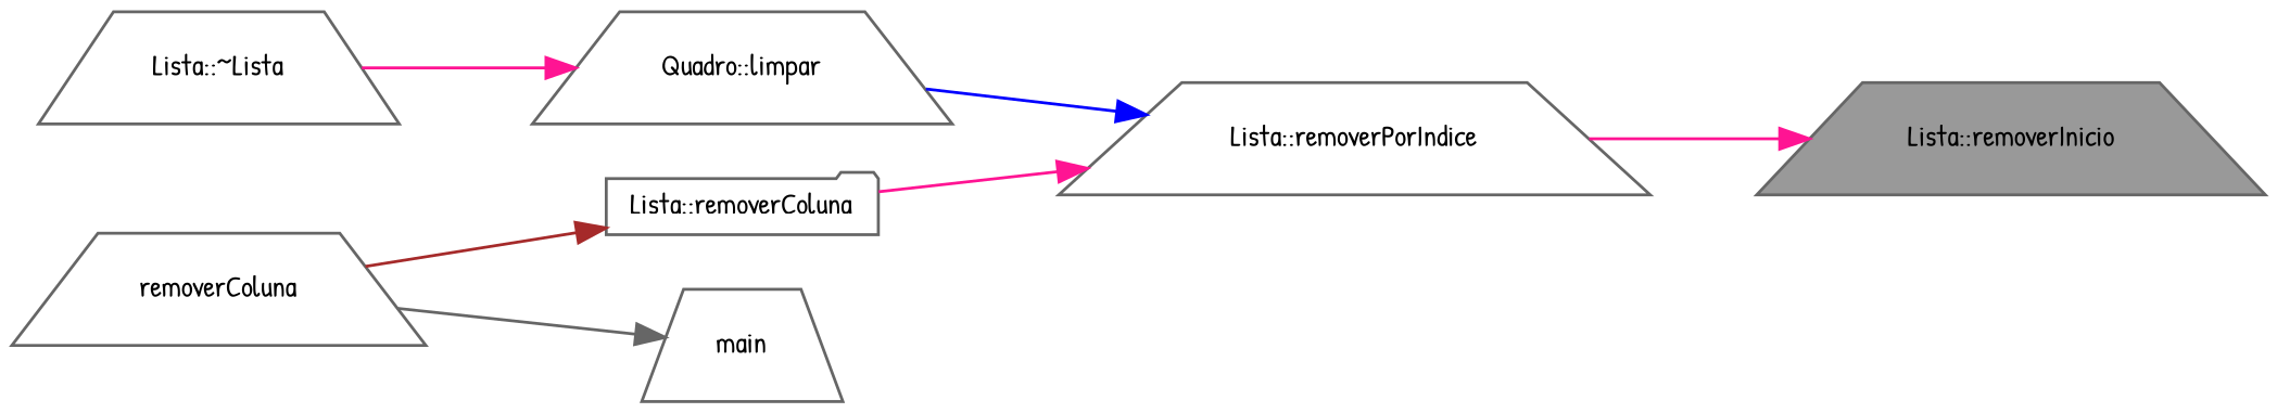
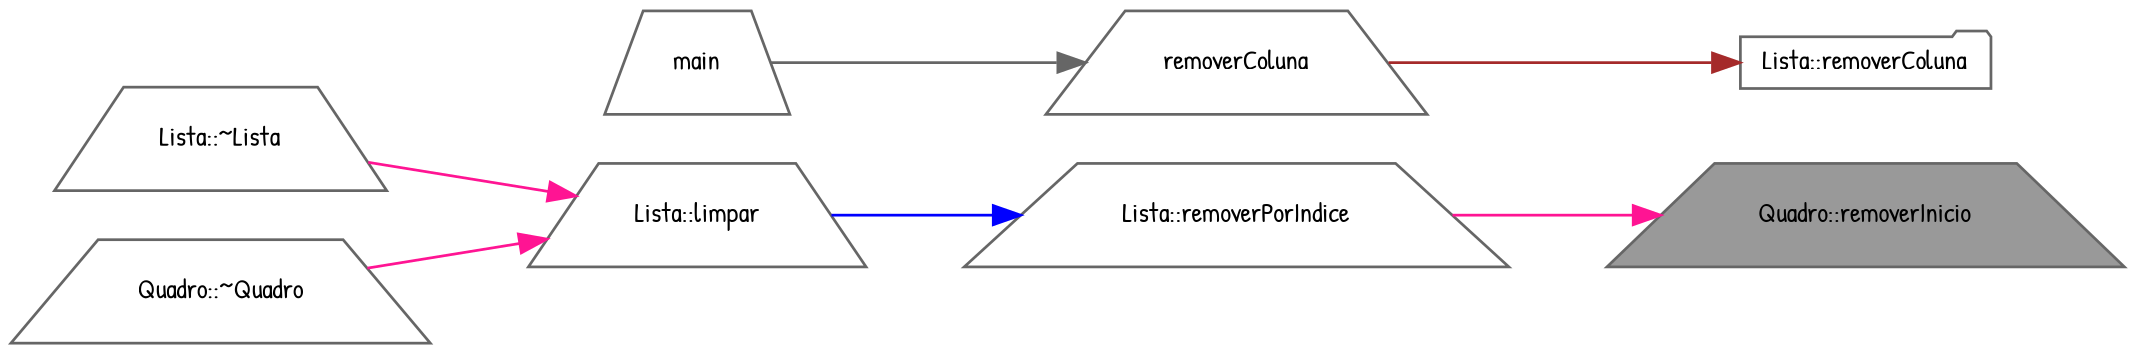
  digraph {
    fontname="Patrick Hand"
    rankdir=RL
    node [color=grey40 fillcolor=white fontname="Patrick Hand" fontsize=10 shape=trapezium style=filled]
    edge [color=deeppink dir=back fontname="Patrick Hand" fontsize=10 labelfontname=Helvetica labelfontsize=10 style=solid]
-   n1 [color=gray40 fillcolor=grey60 fontcolor=black height=0.2 label="Lista::removerInicio" width=0.4]
+   n1 [color=gray40 fillcolor=grey60 fontcolor=black height=0.2 label="Quadro::removerInicio" width=0.4]
    n2 [height=0.2 label="Lista::removerPorIndice" width=0.4]
-   n3 [height=0.2 label="Quadro::limpar" width=0.4]
+   n3 [height=0.2 label="Lista::limpar" width=0.4]
    n4 [height=0.2 label="Lista::~Lista" width=0.4]
+   n5 [height=0.2 label="Quadro::~Quadro" width=0.4]
    n6 [height=0.2 label="Lista::removerColuna" shape=folder width=0.4]
    n7 [height=0.2 label=removerColuna width=0.4]
    n8 [height=0.2 label=main width=0.4]
    n1 -> n2
    n2 -> n3 [color=blue]
-   n2 -> n6
    n3 -> n4
+   n3 -> n5
    n6 -> n7 [color=brown]
-   n8 -> n7 [color=gray40]
+   n7 -> n8 [color=gray40]
  }
